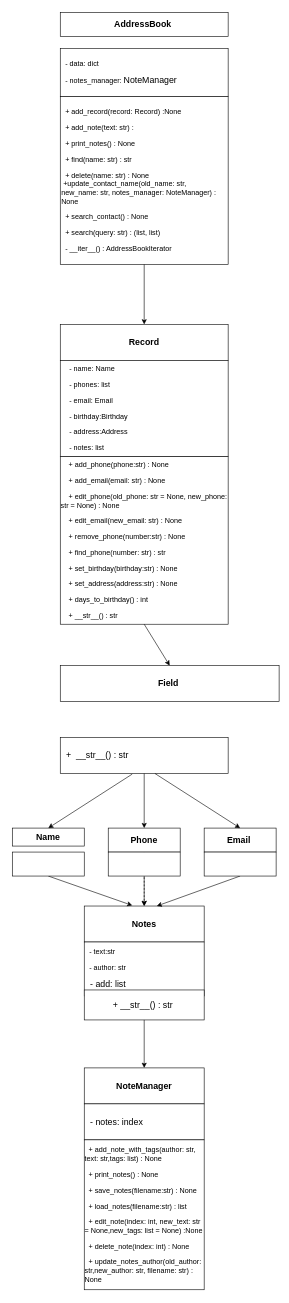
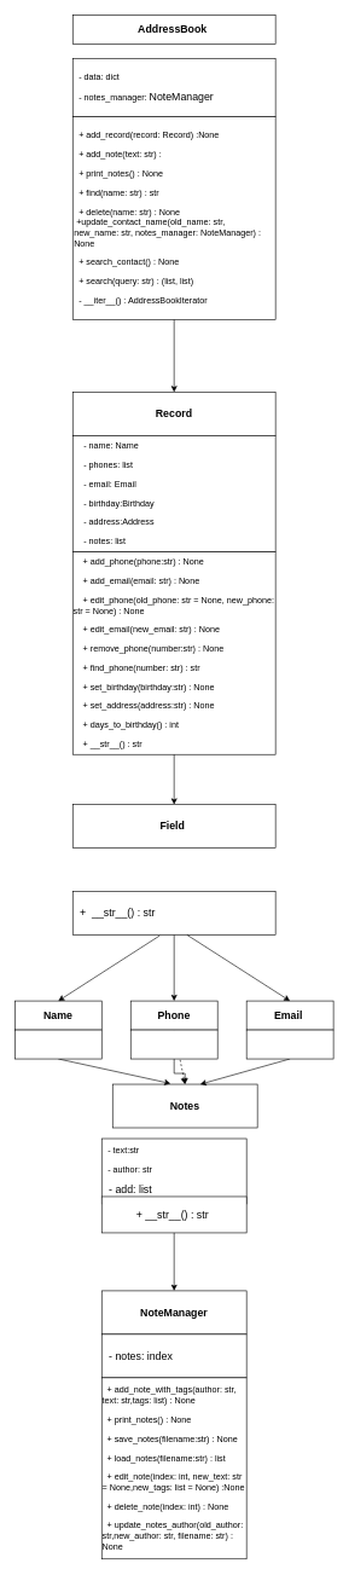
  <mxCell id="0" />
  <mxCell id="1" parent="0" />
  <mxCell id="2" value="&lt;span style=&quot;font-size:11.0pt;line-height:&lt;br/&gt;107%;font-family:&amp;quot;Calibri&amp;quot;,sans-serif;mso-ascii-theme-font:minor-latin;&lt;br/&gt;mso-fareast-font-family:Calibri;mso-fareast-theme-font:minor-latin;mso-hansi-theme-font:&lt;br/&gt;minor-latin;mso-bidi-font-family:&amp;quot;Times New Roman&amp;quot;;mso-bidi-theme-font:minor-bidi;&lt;br/&gt;mso-ansi-language:EN-US;mso-fareast-language:EN-US;mso-bidi-language:AR-SA&quot; lang=&quot;EN-US&quot;&gt;&lt;b&gt;AddressBook&amp;nbsp;&lt;/b&gt;&lt;/span&gt;" style="rounded=0;whiteSpace=wrap;html=1;" vertex="1" parent="1"><mxGeometry x="100" y="20" width="280" height="40" as="geometry" /></mxCell>
  <mxCell id="3" value="&lt;p class=&quot;MsoNormal&quot;&gt;&lt;span style=&quot;background-color: initial;&quot;&gt;&amp;nbsp; - data:&amp;nbsp;&lt;/span&gt;&lt;span style=&quot;background-color: initial;&quot;&gt;dict&lt;/span&gt;&lt;br&gt;&lt;/p&gt;&lt;p class=&quot;MsoNormal&quot;&gt;&lt;span lang=&quot;EN-US&quot;&gt;&amp;nbsp; - notes_manager:&amp;nbsp;&lt;/span&gt;&lt;span style=&quot;font-family: Calibri, sans-serif; font-size: 11pt; background-color: initial;&quot;&gt;NoteManager&amp;nbsp;&amp;nbsp;&lt;/span&gt;&lt;/p&gt;" style="rounded=0;whiteSpace=wrap;html=1;align=left;" vertex="1" parent="1"><mxGeometry x="100" y="80" width="280" height="80" as="geometry" /></mxCell>
  <mxCell id="4" value="&lt;p class=&quot;MsoNormal&quot;&gt;&lt;span lang=&quot;EN-US&quot;&gt;&amp;nbsp; + add_record(record: Record) :None&lt;/span&gt;&lt;/p&gt;&lt;p class=&quot;MsoNormal&quot;&gt;&lt;span lang=&quot;EN-US&quot;&gt;&amp;nbsp; + add_note(text: str) :&lt;/span&gt;&lt;span style=&quot;background-color: initial;&quot;&gt;&amp;nbsp;&lt;/span&gt;&lt;/p&gt;&lt;p class=&quot;MsoNormal&quot;&gt;&lt;span style=&quot;background-color: initial;&quot;&gt;&amp;nbsp; +&amp;nbsp;&lt;/span&gt;&lt;span style=&quot;background-color: initial;&quot;&gt;print_notes() : None&lt;/span&gt;&lt;/p&gt;&lt;p class=&quot;MsoNormal&quot;&gt;&lt;span lang=&quot;EN-US&quot;&gt;&amp;nbsp; + find(name: str) : str&lt;/span&gt;&lt;/p&gt;&lt;p class=&quot;MsoNormal&quot;&gt;&lt;span lang=&quot;EN-US&quot;&gt;&amp;nbsp; + delete(name: str) : None&lt;/span&gt;&lt;span style=&quot;background-color: initial;&quot;&gt;&amp;nbsp; &amp;nbsp; &amp;nbsp; &amp;nbsp; &amp;nbsp; &amp;nbsp; &amp;nbsp; &amp;nbsp; &amp;nbsp; &amp;nbsp;+update_contact_name(old_name: str, new_name:&amp;nbsp;&lt;/span&gt;&lt;span style=&quot;background-color: initial;&quot;&gt;str, notes_manager: NoteManager) : None&lt;/span&gt;&lt;/p&gt;&lt;p class=&quot;MsoNormal&quot;&gt;&lt;span lang=&quot;EN-US&quot;&gt;&amp;nbsp; + search_contact() : None&lt;/span&gt;&lt;/p&gt;&lt;p class=&quot;MsoNormal&quot;&gt;&lt;span lang=&quot;EN-US&quot;&gt;&amp;nbsp; + search(query: str) : (list, list)&lt;/span&gt;&lt;/p&gt;&lt;p class=&quot;MsoNormal&quot;&gt;&lt;span lang=&quot;EN-US&quot;&gt;&amp;nbsp; - __iter__() : AddressBookIterator&amp;nbsp;&lt;/span&gt;&lt;/p&gt;" style="rounded=0;whiteSpace=wrap;html=1;align=left;" vertex="1" parent="1"><mxGeometry x="100" y="160" width="280" height="280" as="geometry" /></mxCell>
  <mxCell id="5" value="&lt;span style=&quot;font-size:11.0pt;line-height:&lt;br/&gt;107%;font-family:&amp;quot;Calibri&amp;quot;,sans-serif;mso-ascii-theme-font:minor-latin;&lt;br/&gt;mso-fareast-font-family:Calibri;mso-fareast-theme-font:minor-latin;mso-hansi-theme-font:&lt;br/&gt;minor-latin;mso-bidi-font-family:&amp;quot;Times New Roman&amp;quot;;mso-bidi-theme-font:minor-bidi;&lt;br/&gt;mso-ansi-language:EN-US;mso-fareast-language:EN-US;mso-bidi-language:AR-SA&quot; lang=&quot;EN-US&quot;&gt;&lt;b&gt;Record&lt;/b&gt;&lt;/span&gt;" style="rounded=0;whiteSpace=wrap;html=1;" vertex="1" parent="1"><mxGeometry x="100" y="540" width="280" height="60" as="geometry" /></mxCell>
  <mxCell id="6" style="edgeStyle=orthogonalEdgeStyle;rounded=0;orthogonalLoop=1;jettySize=auto;html=1;exitX=0.5;exitY=1;exitDx=0;exitDy=0;" edge="1" parent="1" source="8"><mxGeometry relative="1" as="geometry"><mxPoint x="240" y="780" as="targetPoint" /></mxGeometry></mxCell>
  <mxCell id="7" value="&lt;p style=&quot;text-align: left;&quot; class=&quot;MsoNormal&quot;&gt;&amp;nbsp; &amp;nbsp; + add_phone(phone:str) : None&lt;/p&gt;&lt;p style=&quot;text-align: left;&quot; class=&quot;MsoNormal&quot;&gt;&amp;nbsp;&amp;nbsp; &amp;nbsp;+ add_email(email: str) : None&lt;/p&gt;&lt;p style=&quot;text-align: left;&quot; class=&quot;MsoNormal&quot;&gt;&amp;nbsp;&amp;nbsp;&amp;nbsp; + edit_phone(old_phone: str = None, new_phone: str = None) : None&lt;/p&gt;&lt;p style=&quot;text-align: left;&quot; class=&quot;MsoNormal&quot;&gt;&amp;nbsp;&amp;nbsp; &amp;nbsp;+ edit_email(new_email: str) : None&lt;/p&gt;&lt;p style=&quot;text-align: left;&quot; class=&quot;MsoNormal&quot;&gt;&amp;nbsp;&amp;nbsp;&amp;nbsp; + remove_phone(number:str) : None&lt;/p&gt;&lt;p style=&quot;text-align: left;&quot; class=&quot;MsoNormal&quot;&gt;&amp;nbsp;&amp;nbsp;&amp;nbsp; + find_phone(number: str) : str&lt;/p&gt;&lt;p style=&quot;text-align: left;&quot; class=&quot;MsoNormal&quot;&gt;&amp;nbsp;&amp;nbsp;&amp;nbsp; + set_birthday(birthday:str) : None&lt;/p&gt;&lt;p style=&quot;text-align: left;&quot; class=&quot;MsoNormal&quot;&gt;&amp;nbsp;&amp;nbsp;&amp;nbsp; + set_address(address:str) : None&lt;/p&gt;&lt;p style=&quot;text-align: left;&quot; class=&quot;MsoNormal&quot;&gt;&amp;nbsp;&amp;nbsp;&amp;nbsp; + days_to_birthday() : int&lt;/p&gt;&lt;p style=&quot;text-align: left;&quot; class=&quot;MsoNormal&quot;&gt;&amp;nbsp;&amp;nbsp;&amp;nbsp; + __str__() : str&lt;/p&gt;" style="rounded=0;whiteSpace=wrap;html=1;" vertex="1" parent="1"><mxGeometry x="100" y="760" width="280" height="280" as="geometry" /></mxCell>
  <mxCell id="8" value="&lt;br&gt;&lt;br&gt;&lt;br&gt;&lt;p class=&quot;MsoNormal&quot;&gt;&lt;span style=&quot;mso-ansi-language:EN-US&quot; lang=&quot;EN-US&quot;&gt;&lt;span style=&quot;mso-spacerun:yes&quot;&gt;&amp;nbsp;&amp;nbsp;&amp;nbsp;&lt;/span&gt;&lt;span style=&quot;mso-spacerun:yes&quot;&gt;&amp;nbsp;&lt;/span&gt;- name: Name&lt;/span&gt;&lt;/p&gt;&lt;p class=&quot;MsoNormal&quot;&gt;&lt;span style=&quot;mso-ansi-language:EN-US&quot; lang=&quot;EN-US&quot;&gt;&amp;nbsp; &amp;nbsp; - phones: list&lt;/span&gt;&lt;/p&gt;&lt;p class=&quot;MsoNormal&quot;&gt;&lt;span style=&quot;background-color: initial;&quot;&gt;&amp;nbsp; &amp;nbsp;&amp;nbsp;&lt;/span&gt;&lt;span style=&quot;background-color: initial;&quot;&gt;- email: Email&lt;/span&gt;&lt;/p&gt;&lt;p class=&quot;MsoNormal&quot;&gt;&lt;span style=&quot;mso-ansi-language:EN-US&quot; lang=&quot;EN-US&quot;&gt;&lt;span style=&quot;mso-spacerun:yes&quot;&gt;&amp;nbsp; &amp;nbsp;&amp;nbsp;&lt;/span&gt;- birthday:&lt;/span&gt;&lt;span style=&quot;background-color: initial;&quot;&gt;Birthday&lt;/span&gt;&lt;/p&gt;&lt;p class=&quot;MsoNormal&quot;&gt;&lt;span style=&quot;mso-ansi-language:EN-US&quot; lang=&quot;EN-US&quot;&gt;&amp;nbsp; &amp;nbsp; - address:&lt;/span&gt;&lt;span style=&quot;background-color: initial;&quot;&gt;Address&lt;/span&gt;&lt;/p&gt;&lt;p class=&quot;MsoNormal&quot;&gt;&lt;span style=&quot;background-color: initial;&quot;&gt;&amp;nbsp; &amp;nbsp;&amp;nbsp;&lt;/span&gt;&lt;span style=&quot;background-color: initial;&quot;&gt;- notes: list&lt;/span&gt;&lt;/p&gt;&lt;br&gt;&lt;br&gt;&lt;div&gt;&lt;br&gt;&lt;/div&gt;" style="rounded=0;whiteSpace=wrap;html=1;align=left;" vertex="1" parent="1"><mxGeometry x="100" y="600" width="280" height="160" as="geometry" /></mxCell>
  <mxCell id="9" value="" style="endArrow=classic;html=1;rounded=0;exitX=0.5;exitY=1;exitDx=0;exitDy=0;entryX=0.5;entryY=0;entryDx=0;entryDy=0;" edge="1" parent="1" source="4" target="5"><mxGeometry width="50" height="50" relative="1" as="geometry"><mxPoint x="410" y="590" as="sourcePoint" /><mxPoint x="460" y="540" as="targetPoint" /></mxGeometry></mxCell>
- <mxCell id="10" value="&lt;span style=&quot;font-size:11.0pt;line-height:&lt;br/&gt;107%;font-family:&amp;quot;Calibri&amp;quot;,sans-serif;mso-ascii-theme-font:minor-latin;&lt;br/&gt;mso-fareast-font-family:Calibri;mso-fareast-theme-font:minor-latin;mso-hansi-theme-font:&lt;br/&gt;minor-latin;mso-bidi-font-family:&amp;quot;Times New Roman&amp;quot;;mso-bidi-theme-font:minor-bidi;&lt;br/&gt;mso-ansi-language:EN-US;mso-fareast-language:EN-US;mso-bidi-language:AR-SA&quot; lang=&quot;EN-US&quot;&gt;&lt;b&gt;Field&amp;nbsp;&lt;/b&gt;&lt;/span&gt;" style="rounded=0;whiteSpace=wrap;html=1;" vertex="1" parent="1"><mxGeometry x="100" y="1109" width="365" height="60" as="geometry" /></mxCell>
+ <mxCell id="10" value="&lt;span style=&quot;font-size:11.0pt;line-height:&lt;br/&gt;107%;font-family:&amp;quot;Calibri&amp;quot;,sans-serif;mso-ascii-theme-font:minor-latin;&lt;br/&gt;mso-fareast-font-family:Calibri;mso-fareast-theme-font:minor-latin;mso-hansi-theme-font:&lt;br/&gt;minor-latin;mso-bidi-font-family:&amp;quot;Times New Roman&amp;quot;;mso-bidi-theme-font:minor-bidi;&lt;br/&gt;mso-ansi-language:EN-US;mso-fareast-language:EN-US;mso-bidi-language:AR-SA&quot; lang=&quot;EN-US&quot;&gt;&lt;b&gt;Field&amp;nbsp;&lt;/b&gt;&lt;/span&gt;" style="rounded=0;whiteSpace=wrap;html=1;" vertex="1" parent="1"><mxGeometry x="100" y="1109" width="280" height="60" as="geometry" /></mxCell>
  <mxCell id="11" value="&lt;span style=&quot;font-size:11.0pt;line-height:&lt;br/&gt;107%;font-family:&amp;quot;Calibri&amp;quot;,sans-serif;mso-ascii-theme-font:minor-latin;&lt;br/&gt;mso-fareast-font-family:Calibri;mso-fareast-theme-font:minor-latin;mso-hansi-theme-font:&lt;br/&gt;minor-latin;mso-bidi-font-family:&amp;quot;Times New Roman&amp;quot;;mso-bidi-theme-font:minor-bidi;&lt;br/&gt;mso-ansi-language:EN-US;mso-fareast-language:EN-US;mso-bidi-language:AR-SA&quot; lang=&quot;EN-US&quot;&gt;&amp;nbsp; +&amp;nbsp; __str__() : str&lt;/span&gt;" style="rounded=0;whiteSpace=wrap;html=1;align=left;" vertex="1" parent="1"><mxGeometry x="100" y="1229" width="280" height="60" as="geometry" /></mxCell>
  <mxCell id="12" value="" style="endArrow=classic;html=1;rounded=0;exitX=0.5;exitY=1;exitDx=0;exitDy=0;entryX=0.5;entryY=0;entryDx=0;entryDy=0;" edge="1" parent="1" source="7" target="10"><mxGeometry width="50" height="50" relative="1" as="geometry"><mxPoint x="410" y="1190" as="sourcePoint" /><mxPoint x="460" y="1140" as="targetPoint" /></mxGeometry></mxCell>
- <mxCell id="13" value="&lt;span style=&quot;font-size:11.0pt;line-height:&lt;br/&gt;107%;font-family:&amp;quot;Calibri&amp;quot;,sans-serif;mso-ascii-theme-font:minor-latin;&lt;br/&gt;mso-fareast-font-family:Calibri;mso-fareast-theme-font:minor-latin;mso-hansi-theme-font:&lt;br/&gt;minor-latin;mso-bidi-font-family:&amp;quot;Times New Roman&amp;quot;;mso-bidi-theme-font:minor-bidi;&lt;br/&gt;mso-ansi-language:EN-US;mso-fareast-language:EN-US;mso-bidi-language:AR-SA&quot; lang=&quot;EN-US&quot;&gt;&lt;b&gt;Name&lt;/b&gt;&lt;/span&gt;" style="rounded=0;whiteSpace=wrap;html=1;" vertex="1" parent="1"><mxGeometry x="20" y="1380" width="120" height="30" as="geometry" /></mxCell>
+ <mxCell id="13" value="&lt;span style=&quot;font-size:11.0pt;line-height:&lt;br/&gt;107%;font-family:&amp;quot;Calibri&amp;quot;,sans-serif;mso-ascii-theme-font:minor-latin;&lt;br/&gt;mso-fareast-font-family:Calibri;mso-fareast-theme-font:minor-latin;mso-hansi-theme-font:&lt;br/&gt;minor-latin;mso-bidi-font-family:&amp;quot;Times New Roman&amp;quot;;mso-bidi-theme-font:minor-bidi;&lt;br/&gt;mso-ansi-language:EN-US;mso-fareast-language:EN-US;mso-bidi-language:AR-SA&quot; lang=&quot;EN-US&quot;&gt;&lt;b&gt;Name&lt;/b&gt;&lt;/span&gt;" style="rounded=0;whiteSpace=wrap;html=1;" vertex="1" parent="1"><mxGeometry y="1380" width="120" height="40" as="geometry" x="20" /></mxCell>
  <mxCell id="14" value="&lt;span style=&quot;font-size:11.0pt;line-height:&lt;br/&gt;107%;font-family:&amp;quot;Calibri&amp;quot;,sans-serif;mso-ascii-theme-font:minor-latin;&lt;br/&gt;mso-fareast-font-family:Calibri;mso-fareast-theme-font:minor-latin;mso-hansi-theme-font:&lt;br/&gt;minor-latin;mso-bidi-font-family:&amp;quot;Times New Roman&amp;quot;;mso-bidi-theme-font:minor-bidi;&lt;br/&gt;mso-ansi-language:EN-US;mso-fareast-language:EN-US;mso-bidi-language:AR-SA&quot; lang=&quot;EN-US&quot;&gt;&lt;b&gt;Phone&lt;/b&gt;&lt;/span&gt;" style="rounded=0;whiteSpace=wrap;html=1;" vertex="1" parent="1"><mxGeometry x="180" y="1380" width="120" height="40" as="geometry" /></mxCell>
  <mxCell id="15" value="&lt;span style=&quot;font-size:11.0pt;line-height:&lt;br/&gt;107%;font-family:&amp;quot;Calibri&amp;quot;,sans-serif;mso-ascii-theme-font:minor-latin;&lt;br/&gt;mso-fareast-font-family:Calibri;mso-fareast-theme-font:minor-latin;mso-hansi-theme-font:&lt;br/&gt;minor-latin;mso-bidi-font-family:&amp;quot;Times New Roman&amp;quot;;mso-bidi-theme-font:minor-bidi;&lt;br/&gt;mso-ansi-language:EN-US;mso-fareast-language:EN-US;mso-bidi-language:AR-SA&quot; lang=&quot;EN-US&quot;&gt;&lt;b&gt;Email&amp;nbsp;&lt;/b&gt;&lt;/span&gt;" style="rounded=0;whiteSpace=wrap;html=1;" vertex="1" parent="1"><mxGeometry x="340" y="1380" width="120" height="40" as="geometry" /></mxCell>
  <mxCell id="16" style="edgeStyle=orthogonalEdgeStyle;rounded=0;orthogonalLoop=1;jettySize=auto;html=1;exitX=0.5;exitY=1;exitDx=0;exitDy=0;" edge="1" parent="1" source="13" target="13"><mxGeometry relative="1" as="geometry" /></mxCell>
  <mxCell id="17" value="" style="endArrow=classic;html=1;rounded=0;entryX=0.5;entryY=0;entryDx=0;entryDy=0;" edge="1" parent="1" target="13"><mxGeometry width="50" height="50" relative="1" as="geometry"><mxPoint x="220" y="1290" as="sourcePoint" /><mxPoint x="460" y="1440" as="targetPoint" /></mxGeometry></mxCell>
  <mxCell id="18" value="" style="endArrow=classic;html=1;rounded=0;entryX=0.5;entryY=0;entryDx=0;entryDy=0;exitX=0.5;exitY=1;exitDx=0;exitDy=0;" edge="1" parent="1" source="11" target="14"><mxGeometry width="50" height="50" relative="1" as="geometry"><mxPoint x="220" y="1290" as="sourcePoint" /><mxPoint x="460" y="1440" as="targetPoint" /></mxGeometry></mxCell>
  <mxCell id="19" value="" style="endArrow=classic;html=1;rounded=0;exitX=0.564;exitY=1;exitDx=0;exitDy=0;exitPerimeter=0;entryX=0.5;entryY=0;entryDx=0;entryDy=0;" edge="1" parent="1" source="11" target="15"><mxGeometry width="50" height="50" relative="1" as="geometry"><mxPoint x="410" y="1490" as="sourcePoint" /><mxPoint x="460" y="1440" as="targetPoint" /></mxGeometry></mxCell>
- <mxCell id="20" value="&lt;span style=&quot;font-size:11.0pt;line-height:&lt;br/&gt;107%;font-family:&amp;quot;Calibri&amp;quot;,sans-serif;mso-ascii-theme-font:minor-latin;&lt;br/&gt;mso-fareast-font-family:Calibri;mso-fareast-theme-font:minor-latin;mso-hansi-theme-font:&lt;br/&gt;minor-latin;mso-bidi-font-family:&amp;quot;Times New Roman&amp;quot;;mso-bidi-theme-font:minor-bidi;&lt;br/&gt;mso-ansi-language:EN-US;mso-fareast-language:EN-US;mso-bidi-language:AR-SA&quot; lang=&quot;EN-US&quot;&gt;&lt;b&gt;Notes&lt;/b&gt;&lt;/span&gt;" style="rounded=0;whiteSpace=wrap;html=1;" vertex="1" parent="1"><mxGeometry x="140" y="1510" width="200" height="60" as="geometry" /></mxCell>
+ <mxCell id="20" value="&lt;span style=&quot;font-size:11.0pt;line-height:&lt;br/&gt;107%;font-family:&amp;quot;Calibri&amp;quot;,sans-serif;mso-ascii-theme-font:minor-latin;&lt;br/&gt;mso-fareast-font-family:Calibri;mso-fareast-theme-font:minor-latin;mso-hansi-theme-font:&lt;br/&gt;minor-latin;mso-bidi-font-family:&amp;quot;Times New Roman&amp;quot;;mso-bidi-theme-font:minor-bidi;&lt;br/&gt;mso-ansi-language:EN-US;mso-fareast-language:EN-US;mso-bidi-language:AR-SA&quot; lang=&quot;EN-US&quot;&gt;&lt;b&gt;Notes&lt;/b&gt;&lt;/span&gt;" style="rounded=0;whiteSpace=wrap;html=1;" vertex="1" parent="1"><mxGeometry x="155" y="1495" width="200" height="60" as="geometry" /></mxCell>
  <mxCell id="21" value="&lt;p class=&quot;MsoNormal&quot;&gt;&lt;span lang=&quot;EN-US&quot;&gt;&amp;nbsp; - text:str&lt;/span&gt;&lt;/p&gt;&lt;p class=&quot;MsoNormal&quot;&gt;&lt;span lang=&quot;EN-US&quot;&gt;&amp;nbsp; - author: str&amp;nbsp;&lt;/span&gt;&lt;/p&gt;&lt;p class=&quot;MsoNormal&quot;&gt;&lt;span style=&quot;font-family: Calibri, sans-serif; font-size: 11pt; background-color: initial;&quot;&gt;&amp;nbsp; - add: list&amp;nbsp; &amp;nbsp;&amp;nbsp;&lt;/span&gt;&lt;/p&gt;" style="rounded=0;whiteSpace=wrap;html=1;align=left;" vertex="1" parent="1"><mxGeometry x="140" y="1570" width="200" height="90" as="geometry" /></mxCell>
  <mxCell id="22" value="&lt;div style=&quot;text-align: left;&quot;&gt;&lt;font face=&quot;Calibri, sans-serif&quot;&gt;&lt;span style=&quot;font-size: 14.667px;&quot;&gt;+ __str__() : str&amp;nbsp;&lt;/span&gt;&lt;/font&gt;&lt;br&gt;&lt;/div&gt;" style="rounded=0;whiteSpace=wrap;html=1;" vertex="1" parent="1"><mxGeometry x="140" y="1650" width="200" height="50" as="geometry" /></mxCell>
  <mxCell id="23" value="" style="endArrow=classic;html=1;rounded=0;exitX=0.5;exitY=1;exitDx=0;exitDy=0;entryX=0.4;entryY=-0.017;entryDx=0;entryDy=0;entryPerimeter=0;" edge="1" parent="1" source="30" target="20"><mxGeometry width="50" height="50" relative="1" as="geometry"><mxPoint x="410" y="1590" as="sourcePoint" /><mxPoint x="460" y="1540" as="targetPoint" /></mxGeometry></mxCell>
  <mxCell id="24" value="" style="endArrow=classic;html=1;rounded=0;exitX=0.5;exitY=1;exitDx=0;exitDy=0;entryX=0.5;entryY=0;entryDx=0;entryDy=0;dashed=1;" edge="1" parent="1" source="14" target="20"><mxGeometry width="50" height="50" relative="1" as="geometry"><mxPoint x="410" y="1590" as="sourcePoint" /><mxPoint x="460" y="1540" as="targetPoint" /></mxGeometry></mxCell>
  <mxCell id="25" value="" style="endArrow=classic;html=1;rounded=0;exitX=0.5;exitY=1;exitDx=0;exitDy=0;entryX=0.605;entryY=0;entryDx=0;entryDy=0;entryPerimeter=0;" edge="1" parent="1" source="33" target="20"><mxGeometry width="50" height="50" relative="1" as="geometry"><mxPoint x="410" y="1590" as="sourcePoint" /><mxPoint x="460" y="1540" as="targetPoint" /></mxGeometry></mxCell>
  <mxCell id="26" value="&lt;span style=&quot;font-size:11.0pt;line-height:&lt;br/&gt;107%;font-family:&amp;quot;Calibri&amp;quot;,sans-serif;mso-ascii-theme-font:minor-latin;&lt;br/&gt;mso-fareast-font-family:Calibri;mso-fareast-theme-font:minor-latin;mso-hansi-theme-font:&lt;br/&gt;minor-latin;mso-bidi-font-family:&amp;quot;Times New Roman&amp;quot;;mso-bidi-theme-font:minor-bidi;&lt;br/&gt;mso-ansi-language:EN-US;mso-fareast-language:EN-US;mso-bidi-language:AR-SA&quot; lang=&quot;EN-US&quot;&gt;&lt;b&gt;NoteManager&lt;/b&gt;&lt;/span&gt;" style="rounded=0;whiteSpace=wrap;html=1;" vertex="1" parent="1"><mxGeometry x="140" y="1780" width="200" height="60" as="geometry" /></mxCell>
  <mxCell id="27" value="&lt;span style=&quot;font-size:11.0pt;line-height:&lt;br/&gt;107%;font-family:&amp;quot;Calibri&amp;quot;,sans-serif;mso-ascii-theme-font:minor-latin;&lt;br/&gt;mso-fareast-font-family:Calibri;mso-fareast-theme-font:minor-latin;mso-hansi-theme-font:&lt;br/&gt;minor-latin;mso-bidi-font-family:&amp;quot;Times New Roman&amp;quot;;mso-bidi-theme-font:minor-bidi;&lt;br/&gt;mso-ansi-language:EN-US;mso-fareast-language:EN-US;mso-bidi-language:AR-SA&quot; lang=&quot;EN-US&quot;&gt;&amp;nbsp; - notes: index&amp;nbsp; &amp;nbsp;&lt;/span&gt;" style="rounded=0;whiteSpace=wrap;html=1;align=left;" vertex="1" parent="1"><mxGeometry x="140" y="1840" width="200" height="60" as="geometry" /></mxCell>
  <mxCell id="28" value="&lt;p style=&quot;text-align: left;&quot; class=&quot;MsoNormal&quot;&gt;&amp;nbsp; + add_note_with_tags(author: str, text: str,tags: list) : None&lt;/p&gt;&lt;p style=&quot;text-align: left;&quot; class=&quot;MsoNormal&quot;&gt;&amp;nbsp;&amp;nbsp;+ print_notes() : None&lt;/p&gt;&lt;p style=&quot;text-align: left;&quot; class=&quot;MsoNormal&quot;&gt;&amp;nbsp;&amp;nbsp;+ save_notes(filename:str) : None&lt;/p&gt;&lt;p style=&quot;text-align: left;&quot; class=&quot;MsoNormal&quot;&gt;&amp;nbsp;&amp;nbsp;+ load_notes(filename:str) : list&lt;/p&gt;&lt;p style=&quot;text-align: left;&quot; class=&quot;MsoNormal&quot;&gt;&amp;nbsp;&amp;nbsp;+ edit_note(index: int, new_text: str = None,new_tags: list = None) :None&lt;/p&gt;&lt;p style=&quot;text-align: left;&quot; class=&quot;MsoNormal&quot;&gt;&amp;nbsp;&amp;nbsp;+ delete_note(index: int) : None&lt;/p&gt;&lt;p style=&quot;text-align: left;&quot; class=&quot;MsoNormal&quot;&gt;&amp;nbsp;&amp;nbsp;+ update_notes_author(old_author: str,new_author: str, filename: str) : None&amp;nbsp;&lt;/p&gt;" style="rounded=0;whiteSpace=wrap;html=1;" vertex="1" parent="1"><mxGeometry x="140" y="1900" width="200" height="250" as="geometry" /></mxCell>
  <mxCell id="29" value="" style="endArrow=classic;html=1;rounded=0;exitX=0.5;exitY=1;exitDx=0;exitDy=0;entryX=0.5;entryY=0;entryDx=0;entryDy=0;" edge="1" parent="1" source="22" target="26"><mxGeometry width="50" height="50" relative="1" as="geometry"><mxPoint x="410" y="1790" as="sourcePoint" /><mxPoint x="460" y="1740" as="targetPoint" /></mxGeometry></mxCell>
  <mxCell id="30" value="" style="rounded=0;whiteSpace=wrap;html=1;" vertex="1" parent="1"><mxGeometry y="1420" width="120" height="40" as="geometry" x="20" /></mxCell>
  <mxCell id="31" value="" style="edgeStyle=orthogonalEdgeStyle;rounded=0;orthogonalLoop=1;jettySize=auto;html=1;entryX=0.5;entryY=0;entryDx=0;entryDy=0;" edge="1" parent="1" source="32" target="20"><mxGeometry relative="1" as="geometry" /></mxCell>
  <mxCell id="32" value="" style="rounded=0;whiteSpace=wrap;html=1;" vertex="1" parent="1"><mxGeometry x="180" y="1420" width="120" height="40" as="geometry" /></mxCell>
  <mxCell id="33" value="" style="rounded=0;whiteSpace=wrap;html=1;" vertex="1" parent="1"><mxGeometry x="340" y="1420" width="120" height="40" as="geometry" /></mxCell>
